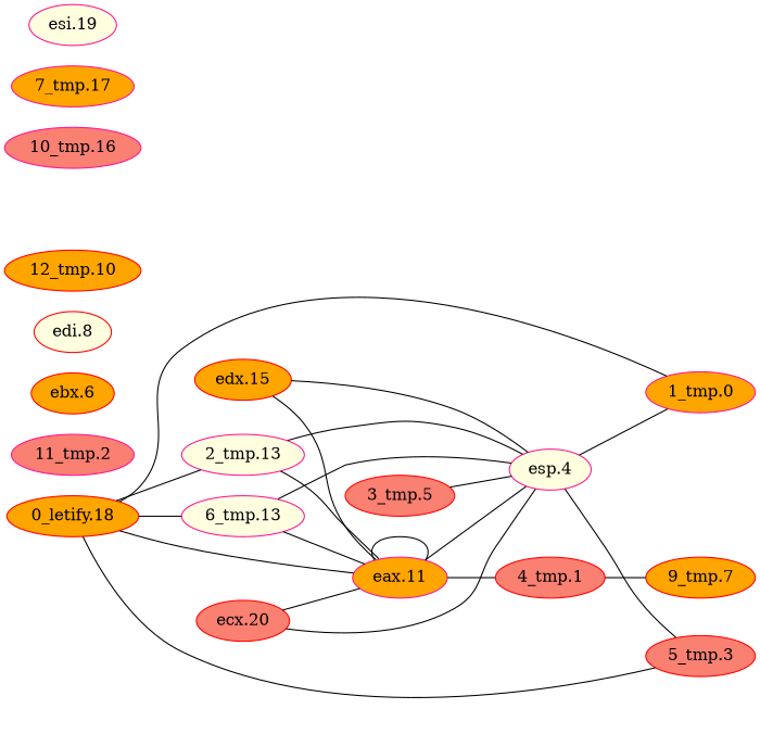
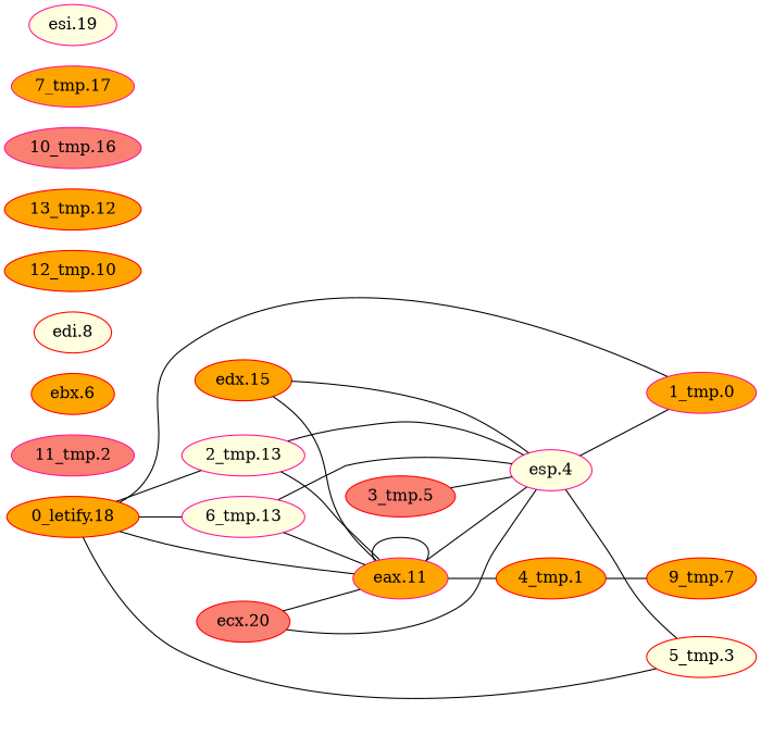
  graph {
    rankdir=LR
    node [color=red fillcolor=orange style=filled]
    n1 [color=deeppink label="1_tmp.0"]
-   n2 [fillcolor=salmon label="4_tmp.1"]
+   n2 [label="4_tmp.1"]
    n3 [label="9_tmp.7"]
    n4 [color=deeppink fillcolor=salmon label="11_tmp.2"]
-   n5 [fillcolor=salmon label="5_tmp.3"]
+   n5 [fillcolor=lightyellow label="5_tmp.3"]
    n6 [color=deeppink fillcolor=lightyellow label="esp.4"]
    n7 [fillcolor=salmon label="3_tmp.5"]
    n8 [label="ebx.6"]
    n9 [fillcolor=lightyellow label="edi.8"]
    n10 [label="12_tmp.10"]
    n11 [color=deeppink label="eax.11"]
+   n12 [label="13_tmp.12"]
    n13 [color=deeppink fillcolor=lightyellow label="2_tmp.13"]
    n14 [color=deeppink fillcolor=lightyellow label="6_tmp.13"]
    n15 [label="edx.15"]
    n16 [color=deeppink fillcolor=salmon label="10_tmp.16"]
    n17 [color=deeppink label="7_tmp.17"]
    n18 [label="0_letify.18"]
    n19 [color=deeppink fillcolor=lightyellow label="esi.19"]
    n20 [fillcolor=salmon label="ecx.20"]
    n2 -- n3
    n6 -- n1
    n6 -- n5
    n7 -- n6
    n11 -- n2
    n11 -- n6
    n11 -- n11
    n13 -- n6
    n13 -- n11
    n14 -- n6
    n14 -- n11
    n15 -- n6
    n15 -- n11
    n18 -- n1
    n18 -- n5
    n18 -- n11
    n18 -- n13
    n18 -- n14
    n20 -- n6
    n20 -- n11
  }
